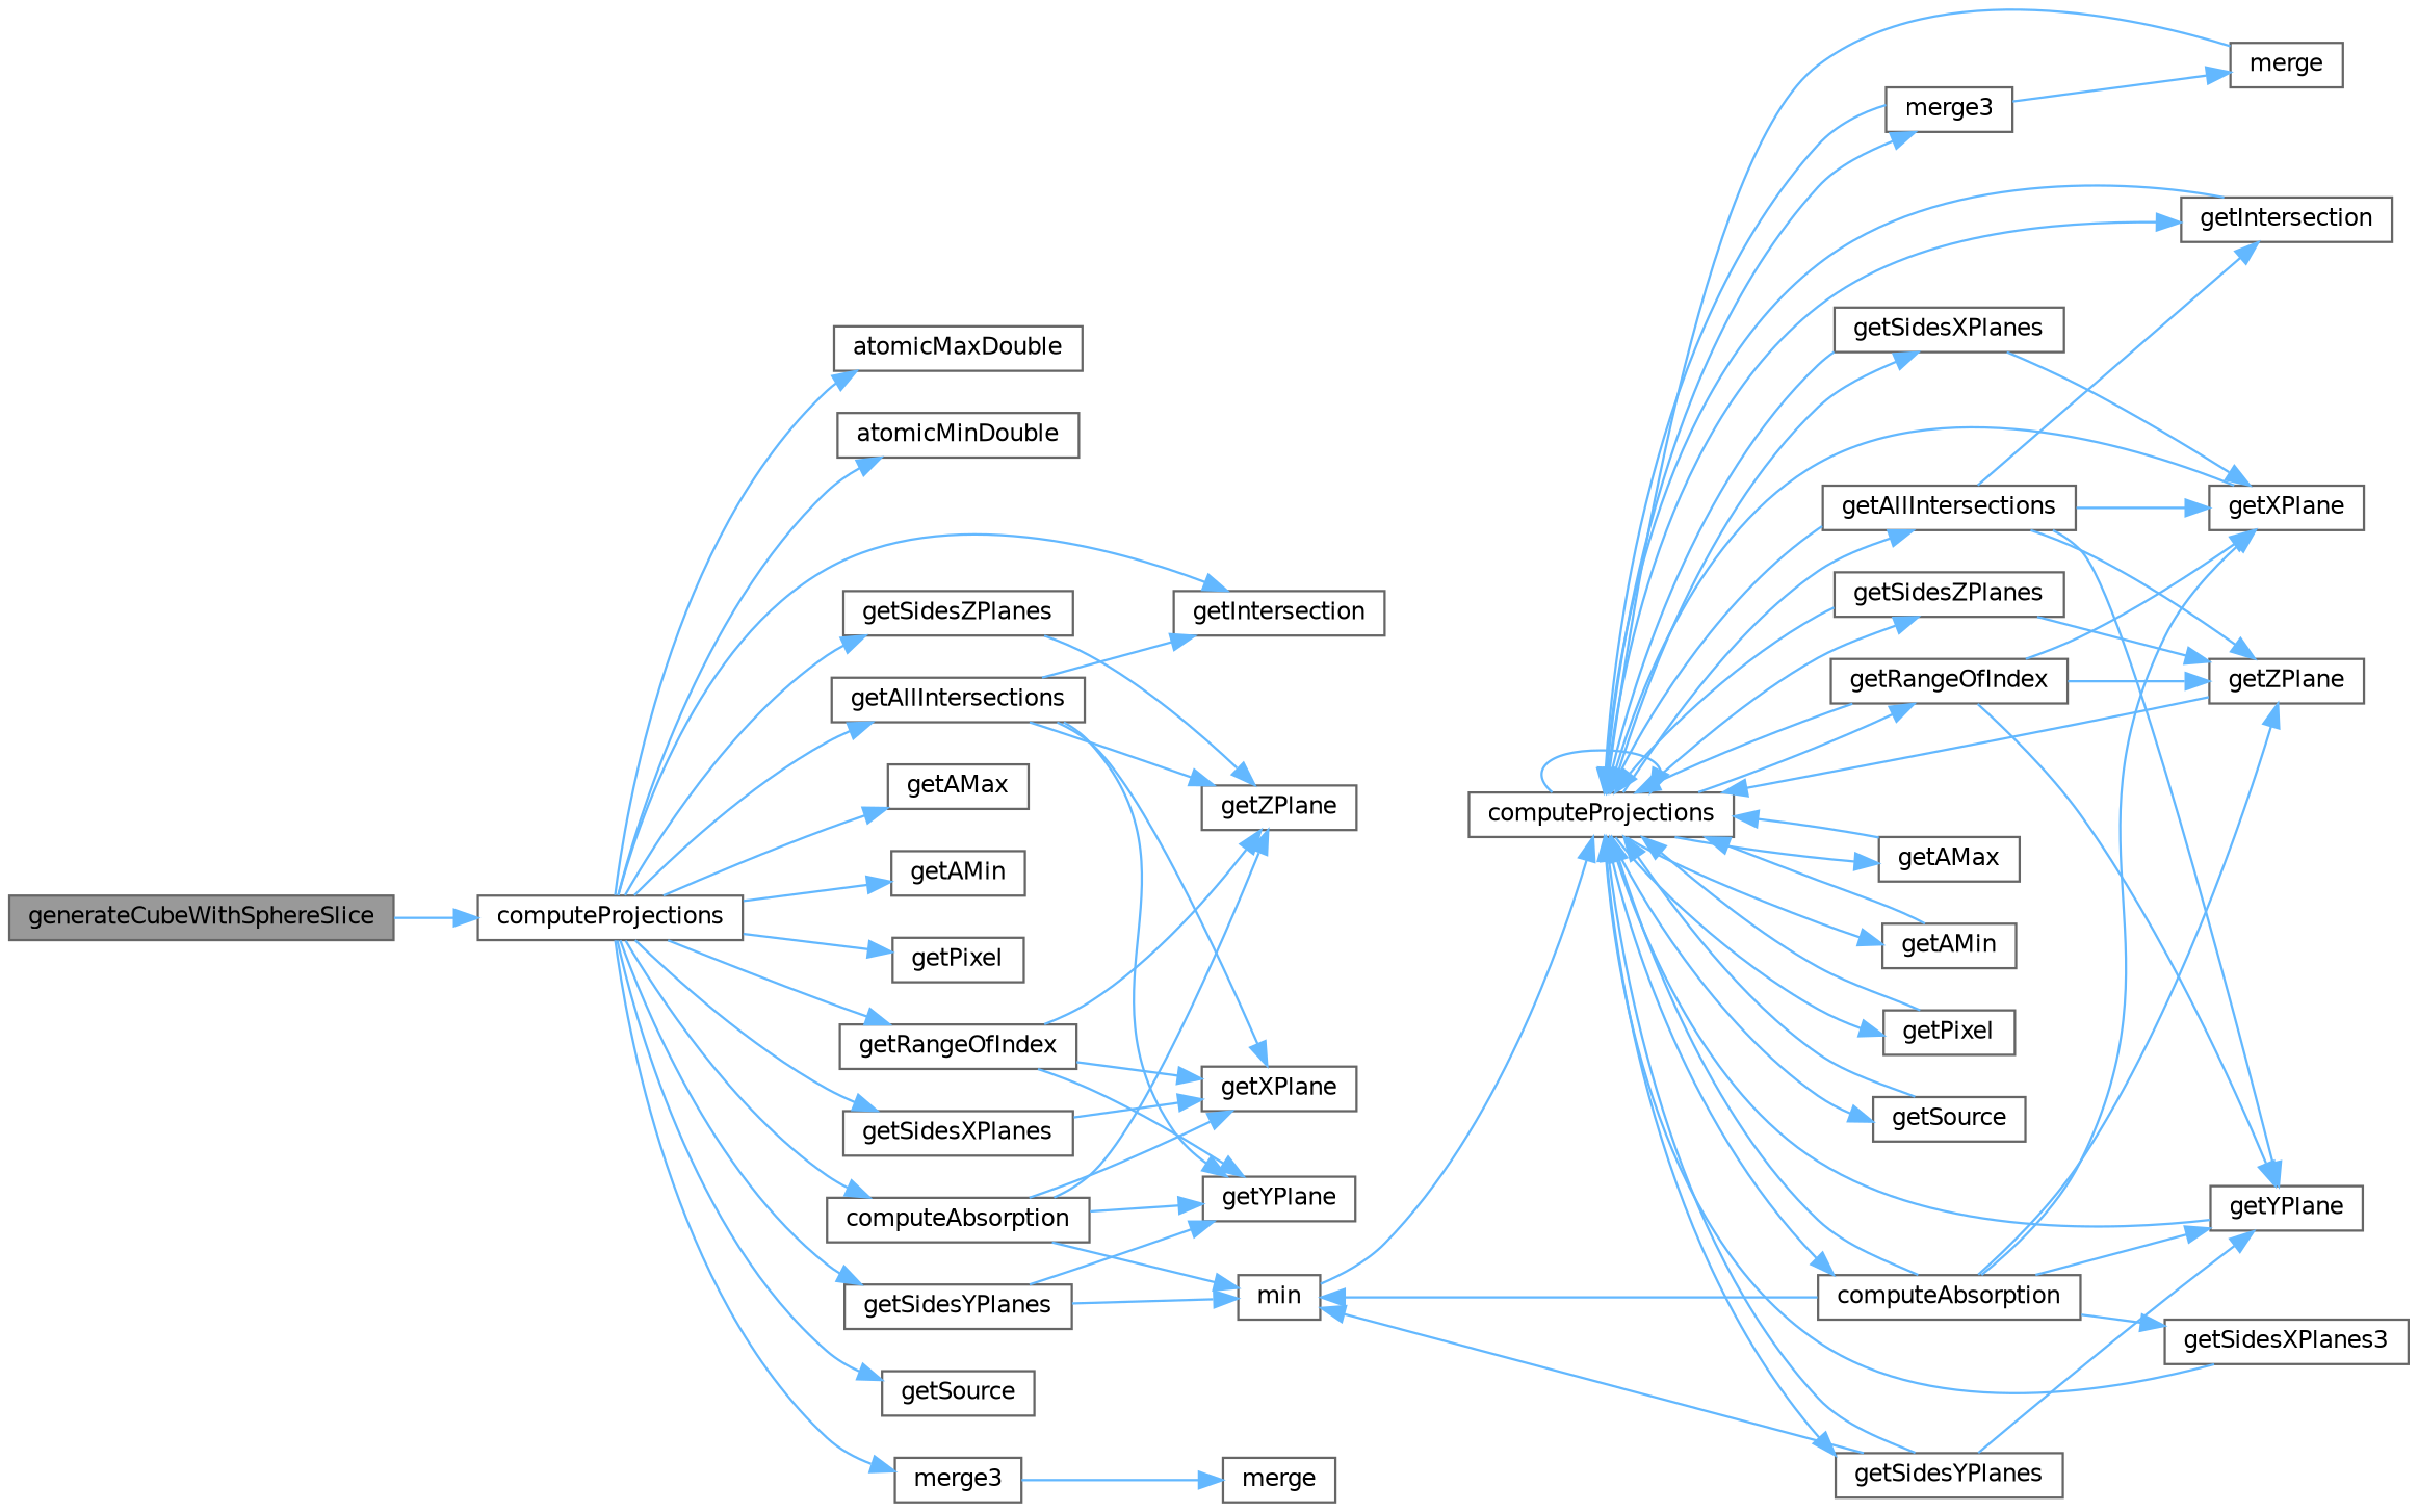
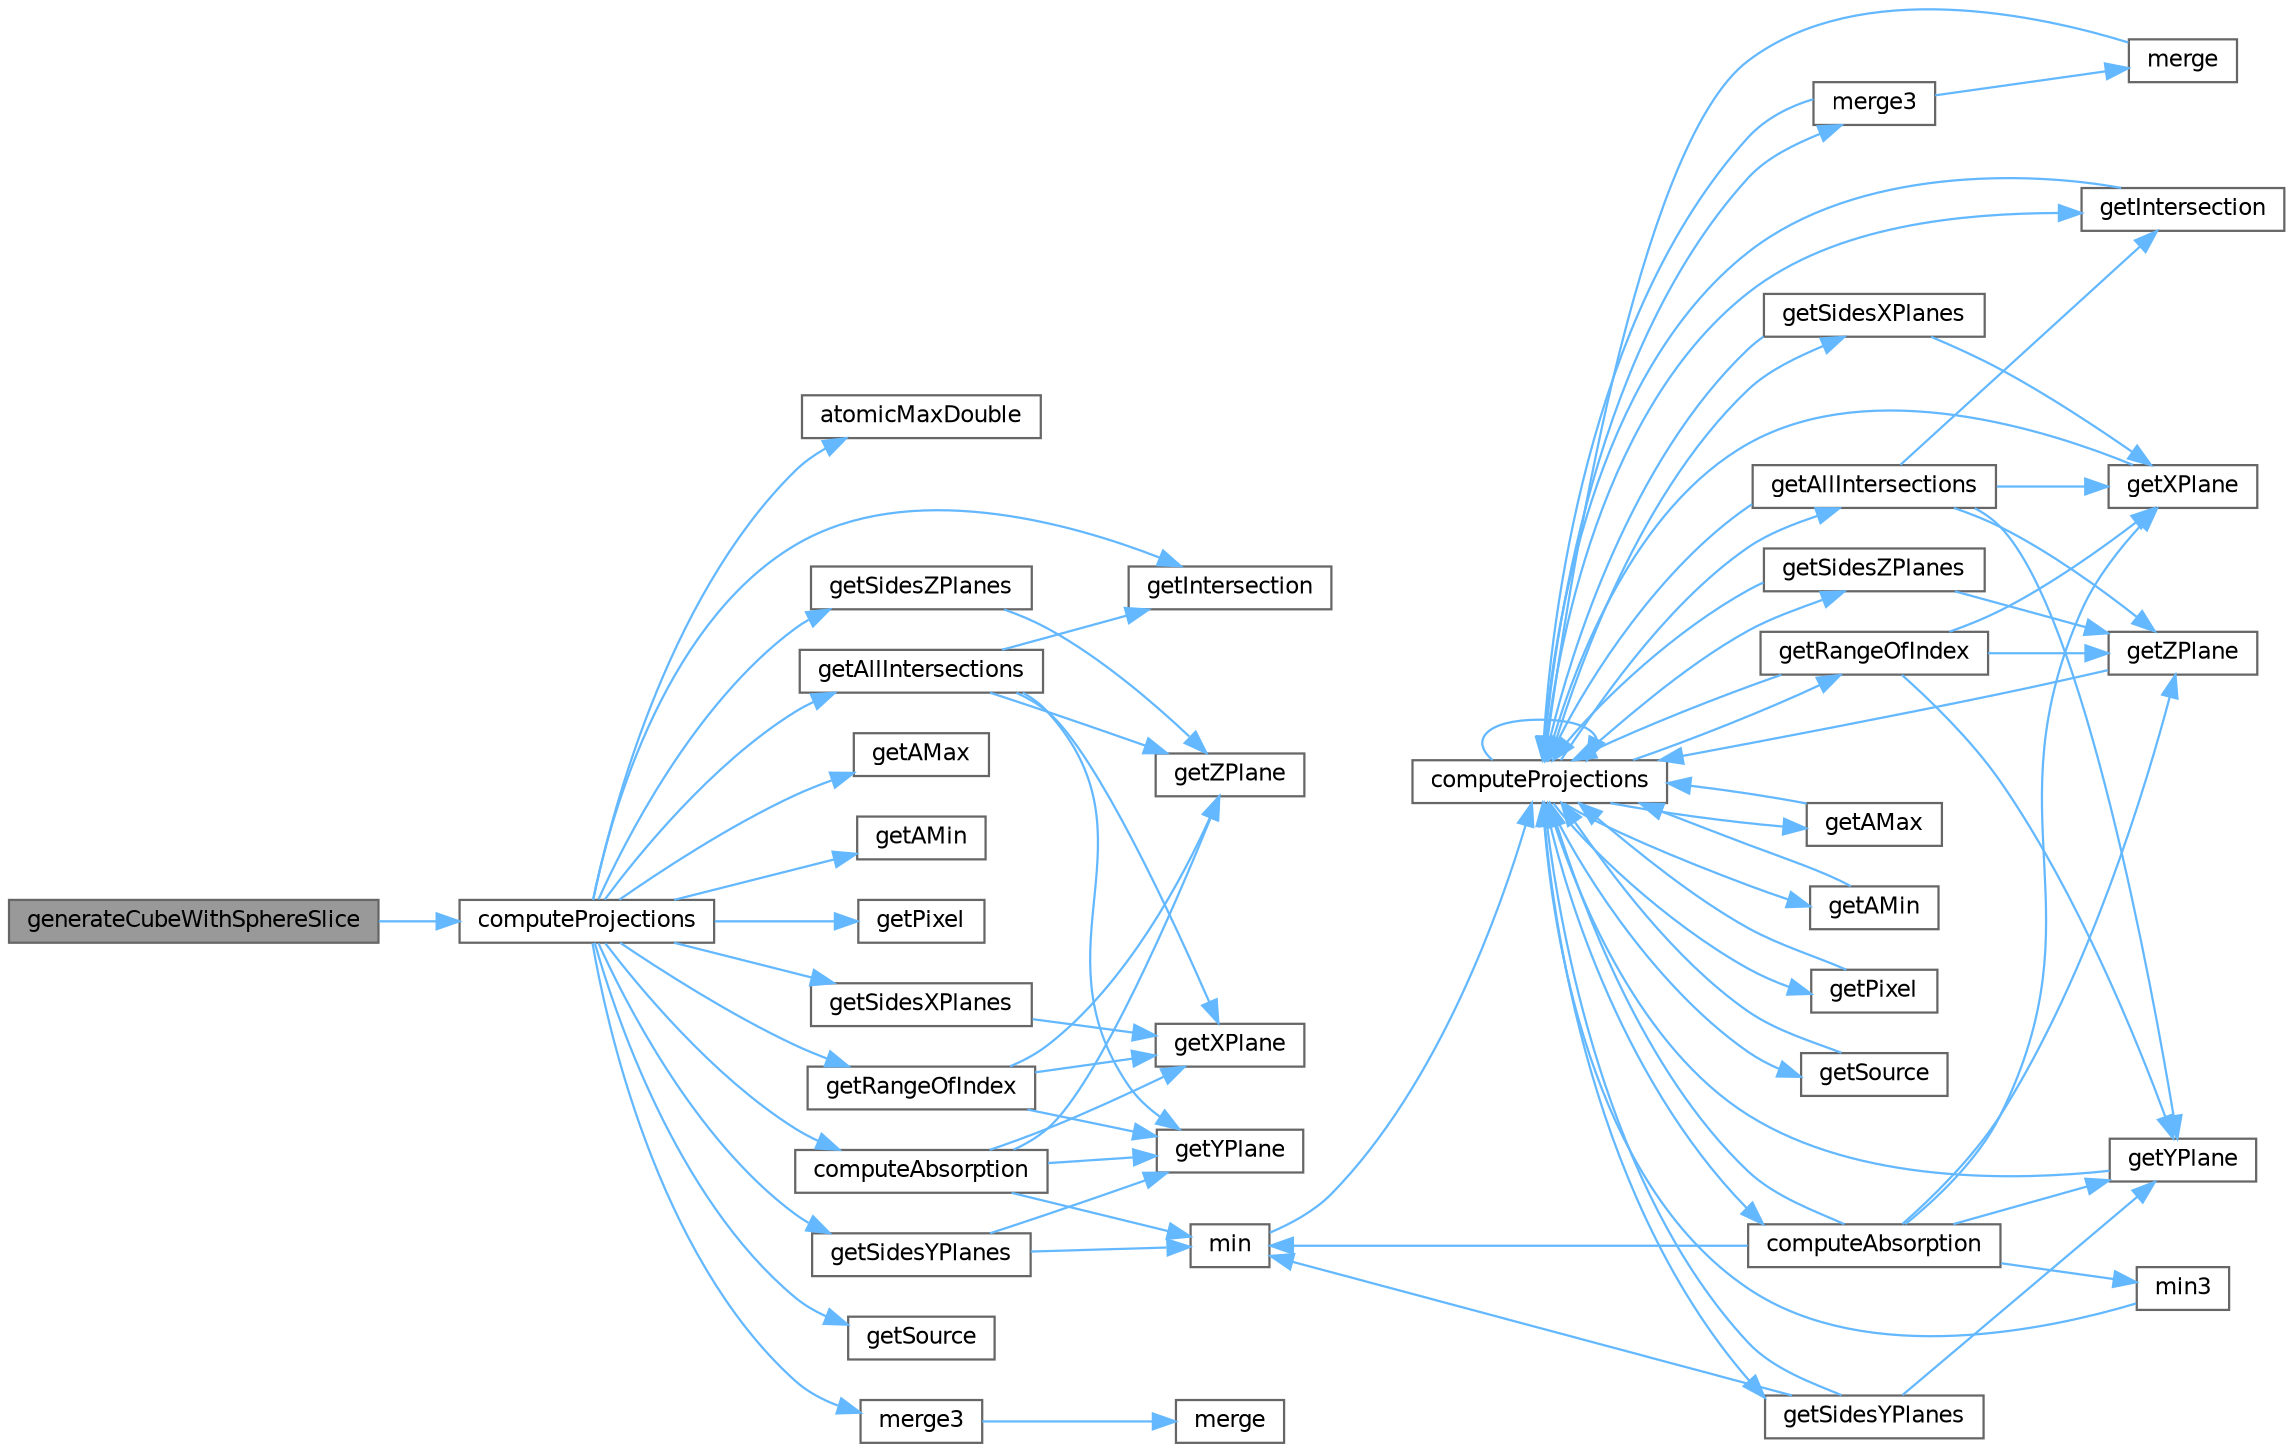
  digraph {
    rankdir=LR
    node [color=grey40 fillcolor=white fontname=Helvetica fontsize=10 shape=box style=filled]
    edge [color=steelblue1 fontname=Helvetica fontsize=10 labelfontname=Helvetica labelfontsize=10 style=solid]
    n1 [color=gray40 fillcolor=grey60 fontcolor=black height=0.2 label=generateCubeWithSphereSlice width=0.4]
    n2 [height=0.2 label=computeProjections width=0.4]
    n3 [height=0.2 label=atomicMaxDouble width=0.4]
-   n4 [height=0.2 label=atomicMinDouble width=0.4]
    n5 [height=0.2 label=computeAbsorption width=0.4]
    n6 [height=0.2 label=getAllIntersections width=0.4]
    n7 [height=0.2 label=getIntersection width=0.4]
    n8 [height=0.2 label=getAMax width=0.4]
    n9 [height=0.2 label=getAMin width=0.4]
    n10 [height=0.2 label=getPixel width=0.4]
    n11 [height=0.2 label=getRangeOfIndex width=0.4]
    n12 [height=0.2 label=getSidesXPlanes width=0.4]
    n13 [height=0.2 label=getSidesYPlanes width=0.4]
    n14 [height=0.2 label=getSidesZPlanes width=0.4]
    n15 [height=0.2 label=getSource width=0.4]
    n16 [height=0.2 label=merge3 width=0.4]
    n17 [height=0.2 label=getXPlane width=0.4]
    n18 [height=0.2 label=getYPlane width=0.4]
    n19 [height=0.2 label=getZPlane width=0.4]
    n20 [height=0.2 label=min width=0.4]
    n21 [height=0.2 label=merge width=0.4]
    n22 [height=0.2 label=computeProjections width=0.4]
    n23 [height=0.2 label=computeAbsorption width=0.4]
    n24 [height=0.2 label=getAllIntersections width=0.4]
    n25 [height=0.2 label=getIntersection width=0.4]
    n26 [height=0.2 label=getAMax width=0.4]
    n27 [height=0.2 label=getAMin width=0.4]
    n28 [height=0.2 label=getPixel width=0.4]
    n29 [height=0.2 label=getRangeOfIndex width=0.4]
    n30 [height=0.2 label=getSidesXPlanes width=0.4]
    n31 [height=0.2 label=getSidesYPlanes width=0.4]
    n32 [height=0.2 label=getSidesZPlanes width=0.4]
    n33 [height=0.2 label=getSource width=0.4]
    n34 [height=0.2 label=merge3 width=0.4]
    n35 [height=0.2 label=getXPlane width=0.4]
    n36 [height=0.2 label=getYPlane width=0.4]
    n37 [height=0.2 label=getZPlane width=0.4]
-   n38 [height=0.2 label=getSidesXPlanes3 width=0.4]
+   n38 [height=0.2 label=min3 width=0.4]
    n39 [height=0.2 label=merge width=0.4]
    n1 -> n2
    n2 -> n3
-   n2 -> n4
    n2 -> n5
    n2 -> n6
    n2 -> n7
    n2 -> n8
    n2 -> n9
    n2 -> n10
    n2 -> n11
    n2 -> n12
    n2 -> n13
    n2 -> n14
    n2 -> n15
    n2 -> n16
    n5 -> n17
    n5 -> n18
    n5 -> n19
    n5 -> n20
    n6 -> n7
    n6 -> n17
    n6 -> n18
    n6 -> n19
    n11 -> n17
    n11 -> n18
    n11 -> n19
    n12 -> n17
    n13 -> n18
    n13 -> n20
    n14 -> n19
    n16 -> n21
    n20 -> n22
    n22 -> n22
    n22 -> n23
    n22 -> n24
    n22 -> n25
    n22 -> n26
    n22 -> n27
    n22 -> n28
    n22 -> n29
    n22 -> n30
    n22 -> n31
    n22 -> n32
    n22 -> n33
    n22 -> n34
    n23 -> n20
    n23 -> n22
    n23 -> n35
    n23 -> n36
    n23 -> n37
    n23 -> n38
    n24 -> n22
    n24 -> n25
    n24 -> n35
    n24 -> n36
    n24 -> n37
    n25 -> n22
    n26 -> n22
    n27 -> n22
    n28 -> n22
    n29 -> n22
    n29 -> n35
    n29 -> n36
    n29 -> n37
    n30 -> n22
    n30 -> n35
    n31 -> n20
    n31 -> n22
    n31 -> n36
    n32 -> n22
    n32 -> n37
    n33 -> n22
    n34 -> n22
    n34 -> n39
    n35 -> n22
    n36 -> n22
    n37 -> n22
    n38 -> n22
    n39 -> n22
  }
